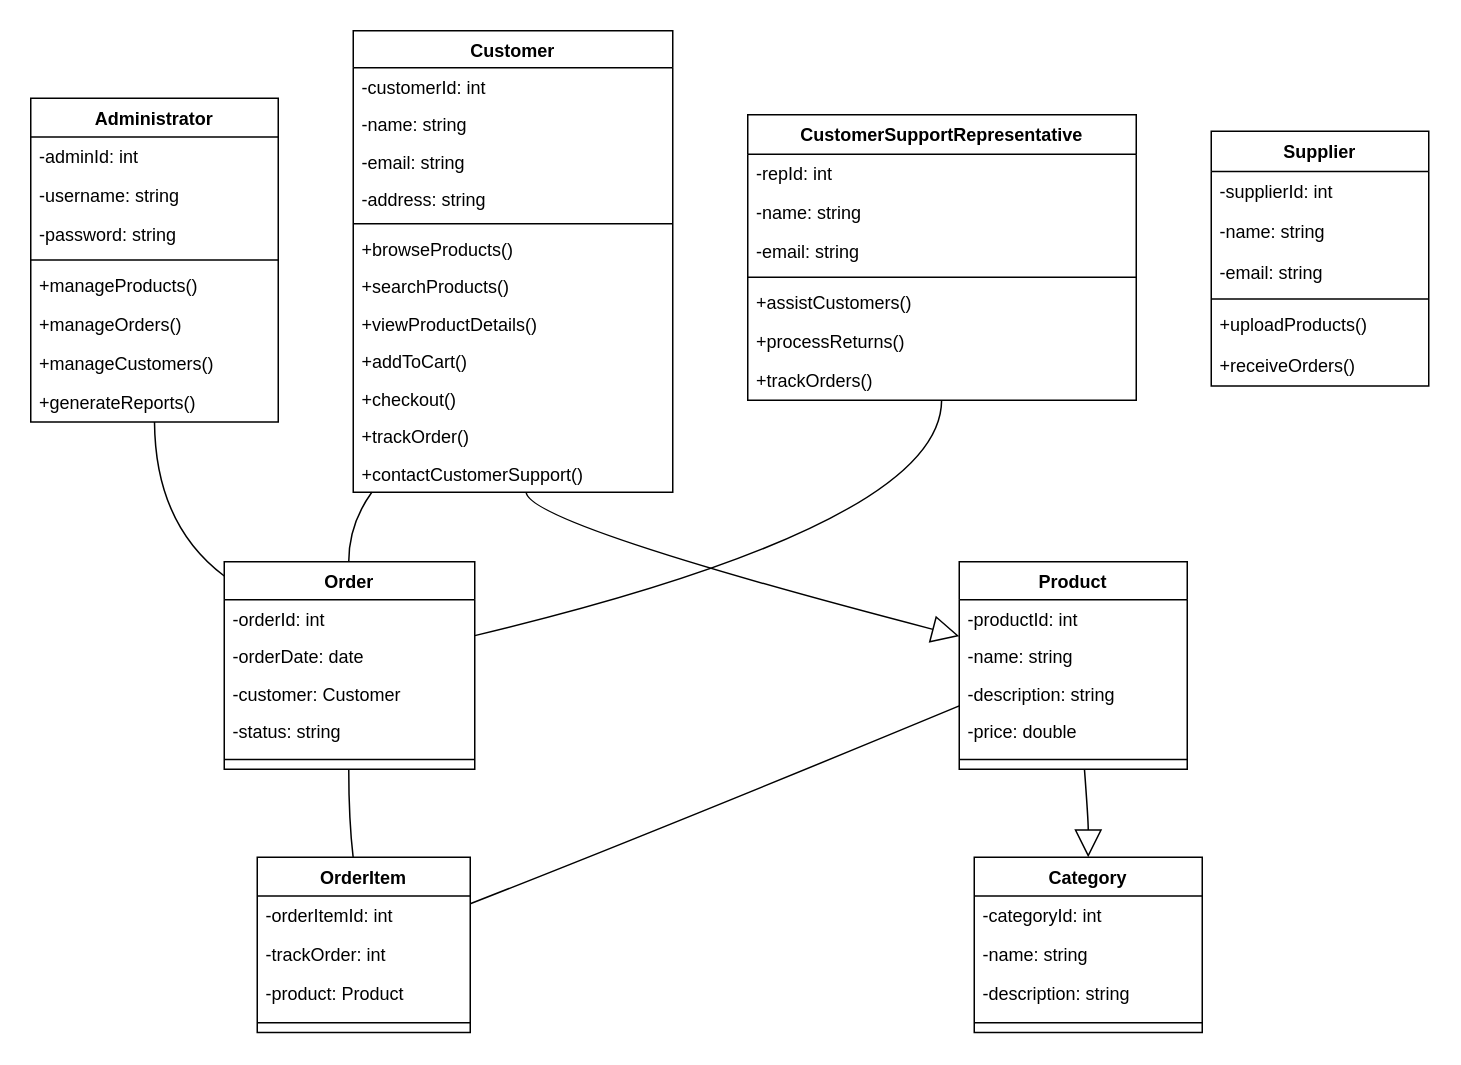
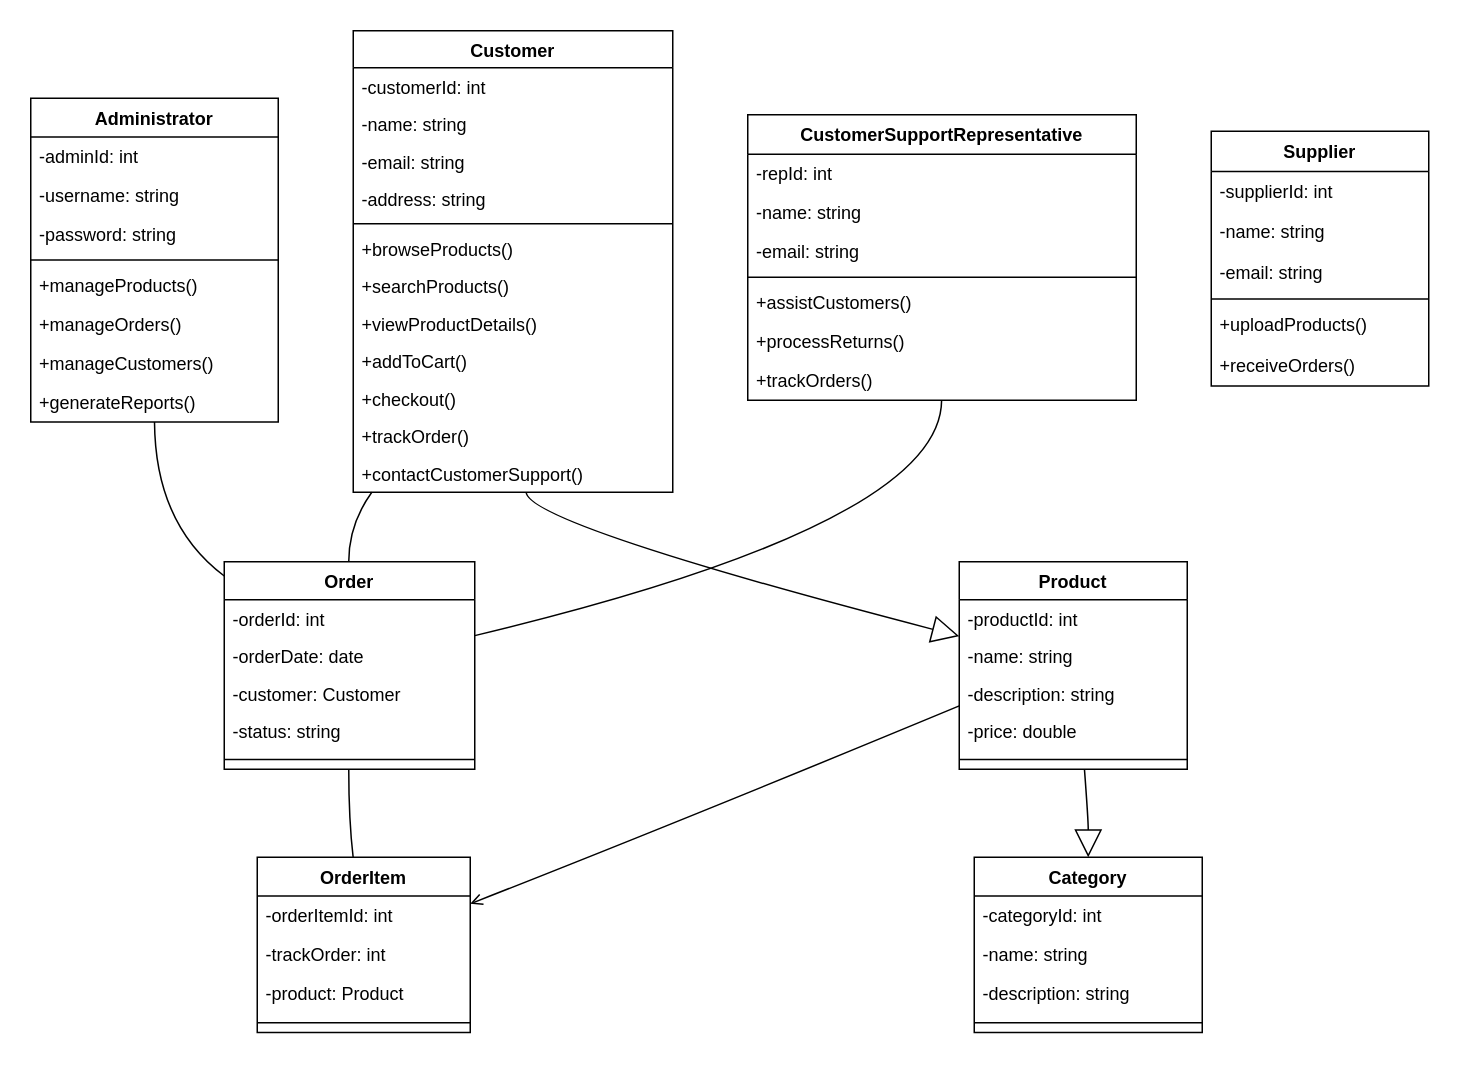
  <mxCell id="0" />
  <mxCell id="1" parent="0" />
  <mxCell id="2" value="Customer" style="swimlane;fontStyle=1;align=center;verticalAlign=top;childLayout=stackLayout;horizontal=1;startSize=24.65;horizontalStack=0;resizeParent=1;resizeParentMax=0;resizeLast=0;collapsible=0;marginBottom=0;" vertex="1" parent="1"><mxGeometry x="235" y="20" width="213" height="307.65" as="geometry" /></mxCell>
  <mxCell id="3" value="-customerId: int" style="text;strokeColor=none;fillColor=none;align=left;verticalAlign=top;spacingLeft=4;spacingRight=4;overflow=hidden;rotatable=0;points=[[0,0.5],[1,0.5]];portConstraint=eastwest;" vertex="1" parent="2"><mxGeometry y="24.65" width="213" height="25" as="geometry" /></mxCell>
  <mxCell id="4" value="-name: string" style="text;strokeColor=none;fillColor=none;align=left;verticalAlign=top;spacingLeft=4;spacingRight=4;overflow=hidden;rotatable=0;points=[[0,0.5],[1,0.5]];portConstraint=eastwest;" vertex="1" parent="2"><mxGeometry y="49.65" width="213" height="25" as="geometry" /></mxCell>
  <mxCell id="5" value="-email: string" style="text;strokeColor=none;fillColor=none;align=left;verticalAlign=top;spacingLeft=4;spacingRight=4;overflow=hidden;rotatable=0;points=[[0,0.5],[1,0.5]];portConstraint=eastwest;" vertex="1" parent="2"><mxGeometry y="74.65" width="213" height="25" as="geometry" /></mxCell>
  <mxCell id="6" value="-address: string" style="text;strokeColor=none;fillColor=none;align=left;verticalAlign=top;spacingLeft=4;spacingRight=4;overflow=hidden;rotatable=0;points=[[0,0.5],[1,0.5]];portConstraint=eastwest;" vertex="1" parent="2"><mxGeometry y="99.65" width="213" height="25" as="geometry" /></mxCell>
  <mxCell id="7" style="line;strokeWidth=1;fillColor=none;align=left;verticalAlign=middle;spacingTop=-1;spacingLeft=3;spacingRight=3;rotatable=0;labelPosition=right;points=[];portConstraint=eastwest;strokeColor=inherit;" vertex="1" parent="2"><mxGeometry y="124.65" width="213" height="8" as="geometry" /></mxCell>
  <mxCell id="8" value="+browseProducts()" style="text;strokeColor=none;fillColor=none;align=left;verticalAlign=top;spacingLeft=4;spacingRight=4;overflow=hidden;rotatable=0;points=[[0,0.5],[1,0.5]];portConstraint=eastwest;" vertex="1" parent="2"><mxGeometry y="132.65" width="213" height="25" as="geometry" /></mxCell>
  <mxCell id="9" value="+searchProducts()" style="text;strokeColor=none;fillColor=none;align=left;verticalAlign=top;spacingLeft=4;spacingRight=4;overflow=hidden;rotatable=0;points=[[0,0.5],[1,0.5]];portConstraint=eastwest;" vertex="1" parent="2"><mxGeometry y="157.65" width="213" height="25" as="geometry" /></mxCell>
  <mxCell id="10" value="+viewProductDetails()" style="text;strokeColor=none;fillColor=none;align=left;verticalAlign=top;spacingLeft=4;spacingRight=4;overflow=hidden;rotatable=0;points=[[0,0.5],[1,0.5]];portConstraint=eastwest;" vertex="1" parent="2"><mxGeometry y="182.65" width="213" height="25" as="geometry" /></mxCell>
  <mxCell id="11" value="+addToCart()" style="text;strokeColor=none;fillColor=none;align=left;verticalAlign=top;spacingLeft=4;spacingRight=4;overflow=hidden;rotatable=0;points=[[0,0.5],[1,0.5]];portConstraint=eastwest;" vertex="1" parent="2"><mxGeometry y="207.65" width="213" height="25" as="geometry" /></mxCell>
  <mxCell id="12" value="+checkout()" style="text;strokeColor=none;fillColor=none;align=left;verticalAlign=top;spacingLeft=4;spacingRight=4;overflow=hidden;rotatable=0;points=[[0,0.5],[1,0.5]];portConstraint=eastwest;" vertex="1" parent="2"><mxGeometry y="232.65" width="213" height="25" as="geometry" /></mxCell>
  <mxCell id="13" value="+trackOrder()" style="text;strokeColor=none;fillColor=none;align=left;verticalAlign=top;spacingLeft=4;spacingRight=4;overflow=hidden;rotatable=0;points=[[0,0.5],[1,0.5]];portConstraint=eastwest;" vertex="1" parent="2"><mxGeometry y="257.65" width="213" height="25" as="geometry" /></mxCell>
  <mxCell id="14" value="+contactCustomerSupport()" style="text;strokeColor=none;fillColor=none;align=left;verticalAlign=top;spacingLeft=4;spacingRight=4;overflow=hidden;rotatable=0;points=[[0,0.5],[1,0.5]];portConstraint=eastwest;" vertex="1" parent="2"><mxGeometry y="282.65" width="213" height="25" as="geometry" /></mxCell>
  <mxCell id="15" value="Administrator" style="swimlane;fontStyle=1;align=center;verticalAlign=top;childLayout=stackLayout;horizontal=1;startSize=25.775;horizontalStack=0;resizeParent=1;resizeParentMax=0;resizeLast=0;collapsible=0;marginBottom=0;" vertex="1" parent="1"><mxGeometry x="20" y="65" width="165" height="215.775" as="geometry" /></mxCell>
  <mxCell id="16" value="-adminId: int" style="text;strokeColor=none;fillColor=none;align=left;verticalAlign=top;spacingLeft=4;spacingRight=4;overflow=hidden;rotatable=0;points=[[0,0.5],[1,0.5]];portConstraint=eastwest;" vertex="1" parent="15"><mxGeometry y="25.775" width="165" height="26" as="geometry" /></mxCell>
  <mxCell id="17" value="-username: string" style="text;strokeColor=none;fillColor=none;align=left;verticalAlign=top;spacingLeft=4;spacingRight=4;overflow=hidden;rotatable=0;points=[[0,0.5],[1,0.5]];portConstraint=eastwest;" vertex="1" parent="15"><mxGeometry y="51.775" width="165" height="26" as="geometry" /></mxCell>
  <mxCell id="18" value="-password: string" style="text;strokeColor=none;fillColor=none;align=left;verticalAlign=top;spacingLeft=4;spacingRight=4;overflow=hidden;rotatable=0;points=[[0,0.5],[1,0.5]];portConstraint=eastwest;" vertex="1" parent="15"><mxGeometry y="77.775" width="165" height="26" as="geometry" /></mxCell>
  <mxCell id="19" style="line;strokeWidth=1;fillColor=none;align=left;verticalAlign=middle;spacingTop=-1;spacingLeft=3;spacingRight=3;rotatable=0;labelPosition=right;points=[];portConstraint=eastwest;strokeColor=inherit;" vertex="1" parent="15"><mxGeometry y="103.775" width="165" height="8" as="geometry" /></mxCell>
  <mxCell id="20" value="+manageProducts()" style="text;strokeColor=none;fillColor=none;align=left;verticalAlign=top;spacingLeft=4;spacingRight=4;overflow=hidden;rotatable=0;points=[[0,0.5],[1,0.5]];portConstraint=eastwest;" vertex="1" parent="15"><mxGeometry y="111.775" width="165" height="26" as="geometry" /></mxCell>
  <mxCell id="21" value="+manageOrders()" style="text;strokeColor=none;fillColor=none;align=left;verticalAlign=top;spacingLeft=4;spacingRight=4;overflow=hidden;rotatable=0;points=[[0,0.5],[1,0.5]];portConstraint=eastwest;" vertex="1" parent="15"><mxGeometry y="137.775" width="165" height="26" as="geometry" /></mxCell>
  <mxCell id="22" value="+manageCustomers()" style="text;strokeColor=none;fillColor=none;align=left;verticalAlign=top;spacingLeft=4;spacingRight=4;overflow=hidden;rotatable=0;points=[[0,0.5],[1,0.5]];portConstraint=eastwest;" vertex="1" parent="15"><mxGeometry y="163.775" width="165" height="26" as="geometry" /></mxCell>
  <mxCell id="23" value="+generateReports()" style="text;strokeColor=none;fillColor=none;align=left;verticalAlign=top;spacingLeft=4;spacingRight=4;overflow=hidden;rotatable=0;points=[[0,0.5],[1,0.5]];portConstraint=eastwest;" vertex="1" parent="15"><mxGeometry y="189.775" width="165" height="26" as="geometry" /></mxCell>
  <mxCell id="24" value="CustomerSupportRepresentative" style="swimlane;fontStyle=1;align=center;verticalAlign=top;childLayout=stackLayout;horizontal=1;startSize=26.257;horizontalStack=0;resizeParent=1;resizeParentMax=0;resizeLast=0;collapsible=0;marginBottom=0;" vertex="1" parent="1"><mxGeometry x="498" y="76" width="259" height="190.257" as="geometry" /></mxCell>
  <mxCell id="25" value="-repId: int" style="text;strokeColor=none;fillColor=none;align=left;verticalAlign=top;spacingLeft=4;spacingRight=4;overflow=hidden;rotatable=0;points=[[0,0.5],[1,0.5]];portConstraint=eastwest;" vertex="1" parent="24"><mxGeometry y="26.257" width="259" height="26" as="geometry" /></mxCell>
  <mxCell id="26" value="-name: string" style="text;strokeColor=none;fillColor=none;align=left;verticalAlign=top;spacingLeft=4;spacingRight=4;overflow=hidden;rotatable=0;points=[[0,0.5],[1,0.5]];portConstraint=eastwest;" vertex="1" parent="24"><mxGeometry y="52.257" width="259" height="26" as="geometry" /></mxCell>
  <mxCell id="27" value="-email: string" style="text;strokeColor=none;fillColor=none;align=left;verticalAlign=top;spacingLeft=4;spacingRight=4;overflow=hidden;rotatable=0;points=[[0,0.5],[1,0.5]];portConstraint=eastwest;" vertex="1" parent="24"><mxGeometry y="78.257" width="259" height="26" as="geometry" /></mxCell>
  <mxCell id="28" style="line;strokeWidth=1;fillColor=none;align=left;verticalAlign=middle;spacingTop=-1;spacingLeft=3;spacingRight=3;rotatable=0;labelPosition=right;points=[];portConstraint=eastwest;strokeColor=inherit;" vertex="1" parent="24"><mxGeometry y="104.257" width="259" height="8" as="geometry" /></mxCell>
  <mxCell id="29" value="+assistCustomers()" style="text;strokeColor=none;fillColor=none;align=left;verticalAlign=top;spacingLeft=4;spacingRight=4;overflow=hidden;rotatable=0;points=[[0,0.5],[1,0.5]];portConstraint=eastwest;" vertex="1" parent="24"><mxGeometry y="112.257" width="259" height="26" as="geometry" /></mxCell>
  <mxCell id="30" value="+processReturns()" style="text;strokeColor=none;fillColor=none;align=left;verticalAlign=top;spacingLeft=4;spacingRight=4;overflow=hidden;rotatable=0;points=[[0,0.5],[1,0.5]];portConstraint=eastwest;" vertex="1" parent="24"><mxGeometry y="138.257" width="259" height="26" as="geometry" /></mxCell>
  <mxCell id="31" value="+trackOrders()" style="text;strokeColor=none;fillColor=none;align=left;verticalAlign=top;spacingLeft=4;spacingRight=4;overflow=hidden;rotatable=0;points=[[0,0.5],[1,0.5]];portConstraint=eastwest;" vertex="1" parent="24"><mxGeometry y="164.257" width="259" height="26" as="geometry" /></mxCell>
  <mxCell id="32" value="Supplier" style="swimlane;fontStyle=1;align=center;verticalAlign=top;childLayout=stackLayout;horizontal=1;startSize=26.9;horizontalStack=0;resizeParent=1;resizeParentMax=0;resizeLast=0;collapsible=0;marginBottom=0;" vertex="1" parent="1"><mxGeometry x="807" y="87" width="145" height="169.9" as="geometry" /></mxCell>
  <mxCell id="33" value="-supplierId: int" style="text;strokeColor=none;fillColor=none;align=left;verticalAlign=top;spacingLeft=4;spacingRight=4;overflow=hidden;rotatable=0;points=[[0,0.5],[1,0.5]];portConstraint=eastwest;" vertex="1" parent="32"><mxGeometry y="26.9" width="145" height="27" as="geometry" /></mxCell>
  <mxCell id="34" value="-name: string" style="text;strokeColor=none;fillColor=none;align=left;verticalAlign=top;spacingLeft=4;spacingRight=4;overflow=hidden;rotatable=0;points=[[0,0.5],[1,0.5]];portConstraint=eastwest;" vertex="1" parent="32"><mxGeometry y="53.9" width="145" height="27" as="geometry" /></mxCell>
  <mxCell id="35" value="-email: string" style="text;strokeColor=none;fillColor=none;align=left;verticalAlign=top;spacingLeft=4;spacingRight=4;overflow=hidden;rotatable=0;points=[[0,0.5],[1,0.5]];portConstraint=eastwest;" vertex="1" parent="32"><mxGeometry y="80.9" width="145" height="27" as="geometry" /></mxCell>
  <mxCell id="36" style="line;strokeWidth=1;fillColor=none;align=left;verticalAlign=middle;spacingTop=-1;spacingLeft=3;spacingRight=3;rotatable=0;labelPosition=right;points=[];portConstraint=eastwest;strokeColor=inherit;" vertex="1" parent="32"><mxGeometry y="107.9" width="145" height="8" as="geometry" /></mxCell>
  <mxCell id="37" value="+uploadProducts()" style="text;strokeColor=none;fillColor=none;align=left;verticalAlign=top;spacingLeft=4;spacingRight=4;overflow=hidden;rotatable=0;points=[[0,0.5],[1,0.5]];portConstraint=eastwest;" vertex="1" parent="32"><mxGeometry y="115.9" width="145" height="27" as="geometry" /></mxCell>
  <mxCell id="38" value="+receiveOrders()" style="text;strokeColor=none;fillColor=none;align=left;verticalAlign=top;spacingLeft=4;spacingRight=4;overflow=hidden;rotatable=0;points=[[0,0.5],[1,0.5]];portConstraint=eastwest;" vertex="1" parent="32"><mxGeometry y="142.9" width="145" height="27" as="geometry" /></mxCell>
  <mxCell id="39" value="Product" style="swimlane;fontStyle=1;align=center;verticalAlign=top;childLayout=stackLayout;horizontal=1;startSize=25.273;horizontalStack=0;resizeParent=1;resizeParentMax=0;resizeLast=0;collapsible=0;marginBottom=0;" vertex="1" parent="1"><mxGeometry x="639" y="374" width="152" height="138.273" as="geometry" /></mxCell>
  <mxCell id="40" value="-productId: int" style="text;strokeColor=none;fillColor=none;align=left;verticalAlign=top;spacingLeft=4;spacingRight=4;overflow=hidden;rotatable=0;points=[[0,0.5],[1,0.5]];portConstraint=eastwest;" vertex="1" parent="39"><mxGeometry y="25.273" width="152" height="25" as="geometry" /></mxCell>
  <mxCell id="41" value="-name: string" style="text;strokeColor=none;fillColor=none;align=left;verticalAlign=top;spacingLeft=4;spacingRight=4;overflow=hidden;rotatable=0;points=[[0,0.5],[1,0.5]];portConstraint=eastwest;" vertex="1" parent="39"><mxGeometry y="50.273" width="152" height="25" as="geometry" /></mxCell>
  <mxCell id="42" value="-description: string" style="text;strokeColor=none;fillColor=none;align=left;verticalAlign=top;spacingLeft=4;spacingRight=4;overflow=hidden;rotatable=0;points=[[0,0.5],[1,0.5]];portConstraint=eastwest;" vertex="1" parent="39"><mxGeometry y="75.273" width="152" height="25" as="geometry" /></mxCell>
  <mxCell id="43" value="-price: double" style="text;strokeColor=none;fillColor=none;align=left;verticalAlign=top;spacingLeft=4;spacingRight=4;overflow=hidden;rotatable=0;points=[[0,0.5],[1,0.5]];portConstraint=eastwest;" vertex="1" parent="39"><mxGeometry y="100.273" width="152" height="25" as="geometry" /></mxCell>
  <mxCell id="44" style="line;strokeWidth=1;fillColor=none;align=left;verticalAlign=middle;spacingTop=-1;spacingLeft=3;spacingRight=3;rotatable=0;labelPosition=right;points=[];portConstraint=eastwest;strokeColor=inherit;" vertex="1" parent="39"><mxGeometry y="125.273" width="152" height="13" as="geometry" /></mxCell>
  <mxCell id="45" value="Order" style="swimlane;fontStyle=1;align=center;verticalAlign=top;childLayout=stackLayout;horizontal=1;startSize=25.273;horizontalStack=0;resizeParent=1;resizeParentMax=0;resizeLast=0;collapsible=0;marginBottom=0;" vertex="1" parent="1"><mxGeometry x="149" y="374" width="167" height="138.273" as="geometry" /></mxCell>
  <mxCell id="46" value="-orderId: int" style="text;strokeColor=none;fillColor=none;align=left;verticalAlign=top;spacingLeft=4;spacingRight=4;overflow=hidden;rotatable=0;points=[[0,0.5],[1,0.5]];portConstraint=eastwest;" vertex="1" parent="45"><mxGeometry y="25.273" width="167" height="25" as="geometry" /></mxCell>
  <mxCell id="47" value="-orderDate: date" style="text;strokeColor=none;fillColor=none;align=left;verticalAlign=top;spacingLeft=4;spacingRight=4;overflow=hidden;rotatable=0;points=[[0,0.5],[1,0.5]];portConstraint=eastwest;" vertex="1" parent="45"><mxGeometry y="50.273" width="167" height="25" as="geometry" /></mxCell>
  <mxCell id="48" value="-customer: Customer" style="text;strokeColor=none;fillColor=none;align=left;verticalAlign=top;spacingLeft=4;spacingRight=4;overflow=hidden;rotatable=0;points=[[0,0.5],[1,0.5]];portConstraint=eastwest;" vertex="1" parent="45"><mxGeometry y="75.273" width="167" height="25" as="geometry" /></mxCell>
  <mxCell id="49" value="-status: string" style="text;strokeColor=none;fillColor=none;align=left;verticalAlign=top;spacingLeft=4;spacingRight=4;overflow=hidden;rotatable=0;points=[[0,0.5],[1,0.5]];portConstraint=eastwest;" vertex="1" parent="45"><mxGeometry y="100.273" width="167" height="25" as="geometry" /></mxCell>
  <mxCell id="50" style="line;strokeWidth=1;fillColor=none;align=left;verticalAlign=middle;spacingTop=-1;spacingLeft=3;spacingRight=3;rotatable=0;labelPosition=right;points=[];portConstraint=eastwest;strokeColor=inherit;" vertex="1" parent="45"><mxGeometry y="125.273" width="167" height="13" as="geometry" /></mxCell>
  <mxCell id="51" value="OrderItem" style="swimlane;fontStyle=1;align=center;verticalAlign=top;childLayout=stackLayout;horizontal=1;startSize=25.911;horizontalStack=0;resizeParent=1;resizeParentMax=0;resizeLast=0;collapsible=0;marginBottom=0;" vertex="1" parent="1"><mxGeometry x="171" y="571" width="142" height="116.911" as="geometry" /></mxCell>
  <mxCell id="52" value="-orderItemId: int" style="text;strokeColor=none;fillColor=none;align=left;verticalAlign=top;spacingLeft=4;spacingRight=4;overflow=hidden;rotatable=0;points=[[0,0.5],[1,0.5]];portConstraint=eastwest;" vertex="1" parent="51"><mxGeometry y="25.911" width="142" height="26" as="geometry" /></mxCell>
  <mxCell id="53" value="-trackOrder: int" style="text;strokeColor=none;fillColor=none;align=left;verticalAlign=top;spacingLeft=4;spacingRight=4;overflow=hidden;rotatable=0;points=[[0,0.5],[1,0.5]];portConstraint=eastwest;" vertex="1" parent="51"><mxGeometry y="51.911" width="142" height="26" as="geometry" /></mxCell>
  <mxCell id="54" value="-product: Product" style="text;strokeColor=none;fillColor=none;align=left;verticalAlign=top;spacingLeft=4;spacingRight=4;overflow=hidden;rotatable=0;points=[[0,0.5],[1,0.5]];portConstraint=eastwest;" vertex="1" parent="51"><mxGeometry y="77.911" width="142" height="26" as="geometry" /></mxCell>
  <mxCell id="55" style="line;strokeWidth=1;fillColor=none;align=left;verticalAlign=middle;spacingTop=-1;spacingLeft=3;spacingRight=3;rotatable=0;labelPosition=right;points=[];portConstraint=eastwest;strokeColor=inherit;" vertex="1" parent="51"><mxGeometry y="103.911" width="142" height="13" as="geometry" /></mxCell>
  <mxCell id="56" value="Category" style="swimlane;fontStyle=1;align=center;verticalAlign=top;childLayout=stackLayout;horizontal=1;startSize=25.911;horizontalStack=0;resizeParent=1;resizeParentMax=0;resizeLast=0;collapsible=0;marginBottom=0;" vertex="1" parent="1"><mxGeometry x="649" y="571" width="152" height="116.911" as="geometry" /></mxCell>
  <mxCell id="57" value="-categoryId: int" style="text;strokeColor=none;fillColor=none;align=left;verticalAlign=top;spacingLeft=4;spacingRight=4;overflow=hidden;rotatable=0;points=[[0,0.5],[1,0.5]];portConstraint=eastwest;" vertex="1" parent="56"><mxGeometry y="25.911" width="152" height="26" as="geometry" /></mxCell>
  <mxCell id="58" value="-name: string" style="text;strokeColor=none;fillColor=none;align=left;verticalAlign=top;spacingLeft=4;spacingRight=4;overflow=hidden;rotatable=0;points=[[0,0.5],[1,0.5]];portConstraint=eastwest;" vertex="1" parent="56"><mxGeometry y="51.911" width="152" height="26" as="geometry" /></mxCell>
  <mxCell id="59" value="-description: string" style="text;strokeColor=none;fillColor=none;align=left;verticalAlign=top;spacingLeft=4;spacingRight=4;overflow=hidden;rotatable=0;points=[[0,0.5],[1,0.5]];portConstraint=eastwest;" vertex="1" parent="56"><mxGeometry y="77.911" width="152" height="26" as="geometry" /></mxCell>
  <mxCell id="60" style="line;strokeWidth=1;fillColor=none;align=left;verticalAlign=middle;spacingTop=-1;spacingLeft=3;spacingRight=3;rotatable=0;labelPosition=right;points=[];portConstraint=eastwest;strokeColor=inherit;" vertex="1" parent="56"><mxGeometry y="103.911" width="152" height="13" as="geometry" /></mxCell>
  <mxCell id="61" value="" style="curved=1;startArrow=none;endArrow=none;exitX=0.059;exitY=0.999;entryX=0.497;entryY=-0.001;rounded=0;" edge="1" parent="1" source="2" target="45"><mxGeometry relative="1" as="geometry"><Array as="points"><mxPoint x="232" y="349" /></Array></mxGeometry></mxCell>
  <mxCell id="62" value="" style="curved=1;startArrow=none;endArrow=none;exitX=0.5;exitY=1.0;entryX=-0.002;entryY=0.067;rounded=0;" edge="1" parent="1" source="15" target="45"><mxGeometry relative="1" as="geometry"><Array as="points"><mxPoint x="103" y="349" /></Array></mxGeometry></mxCell>
  <mxCell id="63" value="" style="curved=1;startArrow=none;endArrow=none;exitX=0.499;exitY=0.999;entryX=0.997;entryY=0.357;rounded=0;" edge="1" parent="1" source="24" target="45"><mxGeometry relative="1" as="geometry"><Array as="points"><mxPoint x="627" y="349" /></Array></mxGeometry></mxCell>
  <mxCell id="64" value="" style="curved=1;startArrow=none;endArrow=block;endSize=16;endFill=0;exitX=0.541;exitY=0.999;entryX=0.0;entryY=0.359;rounded=0;" edge="1" parent="1" source="2" target="39"><mxGeometry relative="1" as="geometry"><Array as="points"><mxPoint x="352" y="349" /></Array></mxGeometry></mxCell>
  <mxCell id="65" value="" style="curved=1;startArrow=none;endArrow=none;exitX=0.497;exitY=0.999;entryX=0.45;entryY=-0.002;rounded=0;" edge="1" parent="1" source="45" target="51"><mxGeometry relative="1" as="geometry"><Array as="points"><mxPoint x="232" y="546" /></Array></mxGeometry></mxCell>
- <mxCell id="66" value="" style="curved=1;startArrow=none;endArrow=none;exitX=0.0;exitY=0.695;entryX=1.001;entryY=0.265;rounded=0;" edge="1" parent="1" source="39" target="51"><mxGeometry relative="1" as="geometry"><Array as="points"><mxPoint x="456" y="546" /></Array></mxGeometry></mxCell>
+ <mxCell id="66" value="" style="curved=1;startArrow=none;endArrow=open;exitX=0.0;exitY=0.695;entryX=1.001;entryY=0.265;rounded=0;" edge="1" parent="1" source="39" target="51"><mxGeometry relative="1" as="geometry"><Array as="points"><mxPoint x="456" y="546" /></Array></mxGeometry></mxCell>
  <mxCell id="67" value="" style="curved=1;startArrow=none;endArrow=block;endSize=16;endFill=0;exitX=0.549;exitY=0.999;entryX=0.5;entryY=-0.002;rounded=0;" edge="1" parent="1" source="39" target="56"><mxGeometry relative="1" as="geometry"><Array as="points"><mxPoint x="725" y="546" /></Array></mxGeometry></mxCell>
